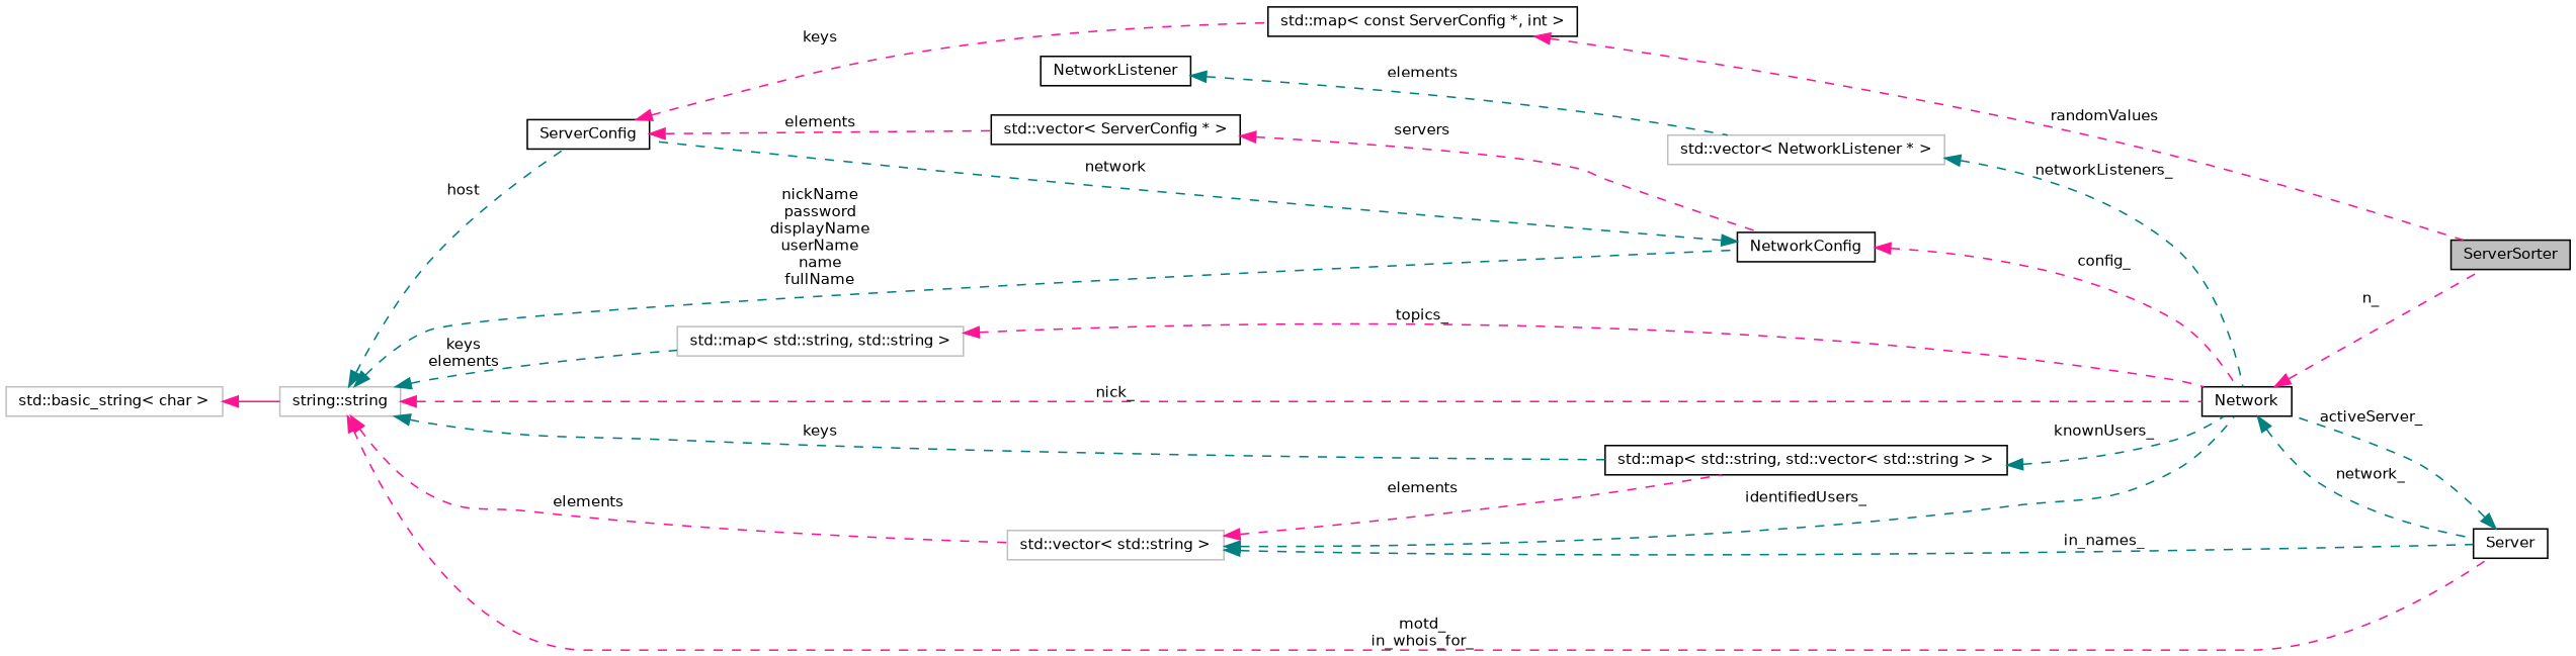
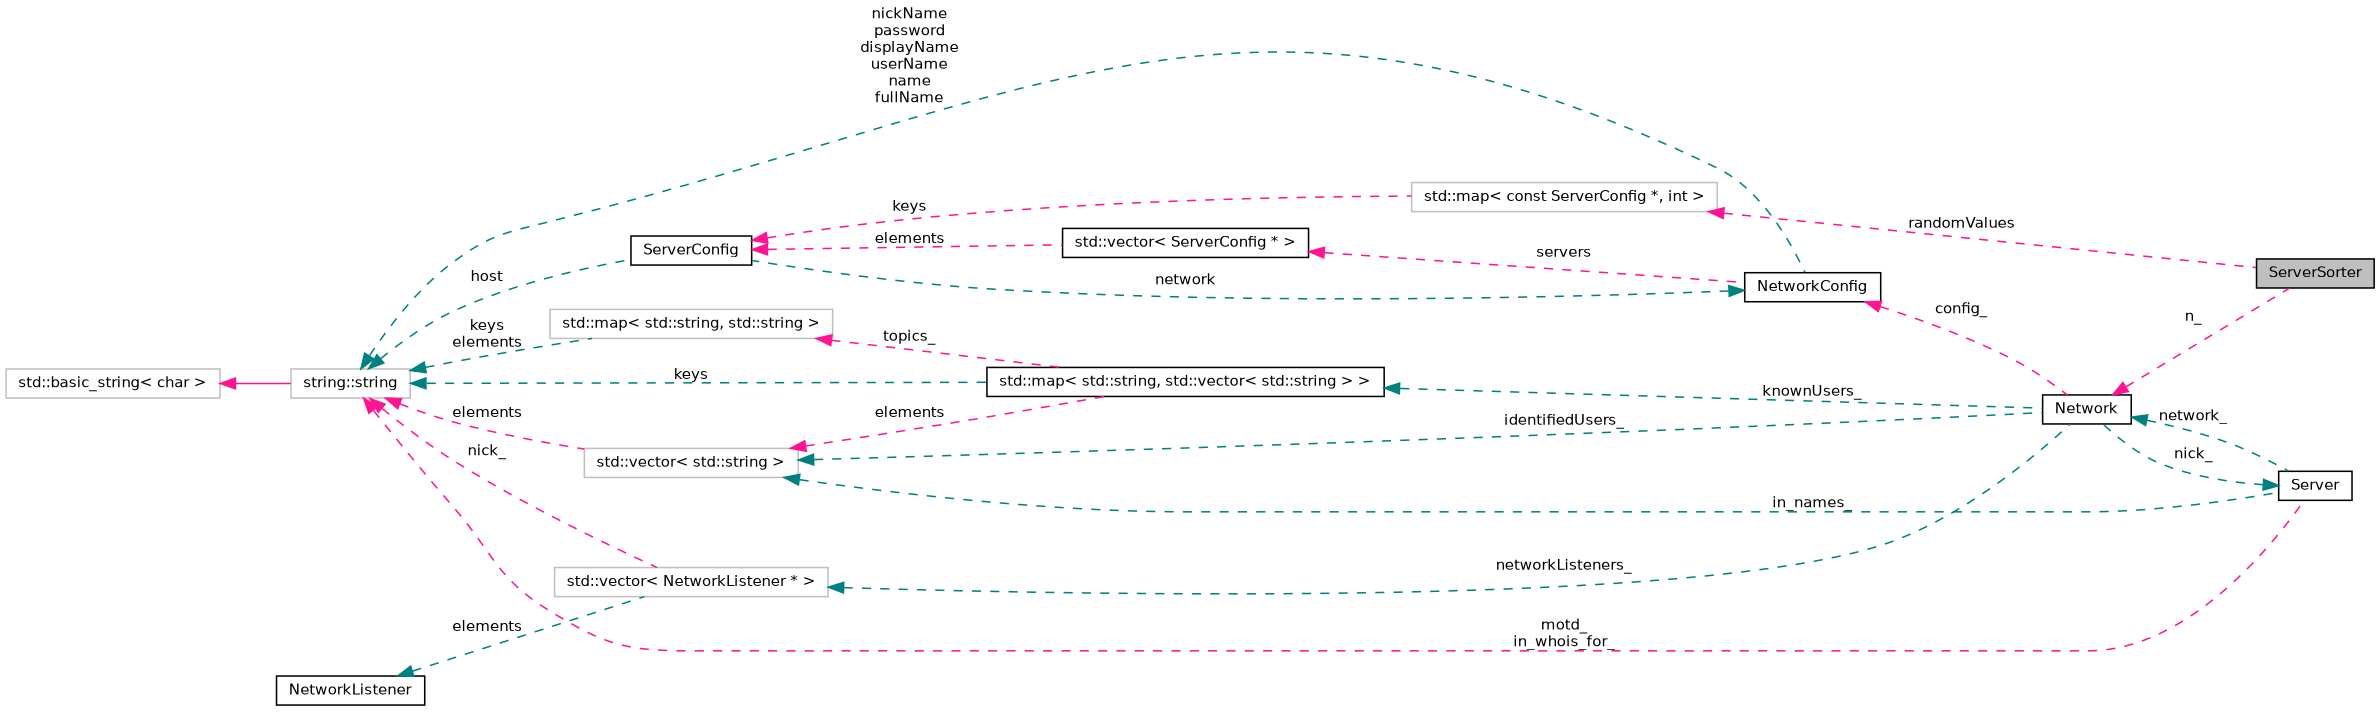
  digraph {
    rankdir=LR
    node [color=black fillcolor=white fontname=Helvetica fontsize=10 shape=record style=filled]
    edge [color=deeppink dir=back fontname=Helvetica fontsize=10 labelfontname=Helvetica labelfontsize=10 style=dashed]
    n1 [fillcolor=grey75 fontcolor=black height=0.2 label=ServerSorter width=0.4]
    n2 [height=0.2 label=Network width=0.4]
    n3 [height=0.2 label=Server width=0.4]
    n4 [height=0.2 label=ServerConfig width=0.4]
    n5 [height=0.2 label="std::vector\< ServerConfig * \>" width=0.4]
-   n6 [height=0.2 label="std::map\< const ServerConfig *, int \>" width=0.4]
+   n6 [color=grey75 height=0.2 label="std::map\< const ServerConfig *, int \>" width=0.4]
    n7 [height=0.2 label=NetworkConfig width=0.4]
    n8 [color=grey75 height=0.2 label="string::string" width=0.4]
    n9 [color=grey75 height=0.2 label="std::vector\< std::string \>" width=0.4]
    n10 [height=0.2 label="std::map\< std::string, std::vector\< std::string \> \>" width=0.4]
    n11 [color=grey75 height=0.2 label="std::map\< std::string, std::string \>" width=0.4]
    n12 [color=grey75 height=0.2 label="std::basic_string\< char \>" width=0.4]
    n13 [color=grey75 height=0.2 label="std::vector\< NetworkListener * \>" width=0.4]
    n14 [height=0.2 label=NetworkListener width=0.4]
    n2 -> n1 [label=n_]
    n2 -> n3 [color=teal label=network_]
-   n3 -> n2 [color=teal label=activeServer_]
+   n3 -> n2 [color=teal label=nick_]
    n4 -> n5 [label=elements]
    n4 -> n6 [label=keys]
    n5 -> n7 [label=servers]
    n6 -> n1 [label=randomValues]
    n7 -> n2 [label=config_]
    n7 -> n4 [color=teal label=network]
-   n8 -> n2 [label=nick_]
+   n8 -> n13 [label=nick_]
    n8 -> n3 [label="motd_\nin_whois_for_"]
    n8 -> n4 [color=teal label=host]
    n8 -> n7 [color=teal label="nickName\npassword\ndisplayName\nuserName\nname\nfullName"]
    n8 -> n9 [label=elements]
    n8 -> n10 [color=teal label=keys]
    n8 -> n11 [color=teal label="keys\nelements"]
    n9 -> n2 [color=teal label=identifiedUsers_]
    n9 -> n3 [color=teal label=in_names_]
    n9 -> n10 [label=elements]
    n10 -> n2 [color=teal label=knownUsers_]
-   n11 -> n2 [label=topics_]
+   n11 -> n10 [label=topics_]
    n12 -> n8 [style=solid]
    n13 -> n2 [color=teal label=networkListeners_]
    n14 -> n13 [color=teal label=elements]
  }
